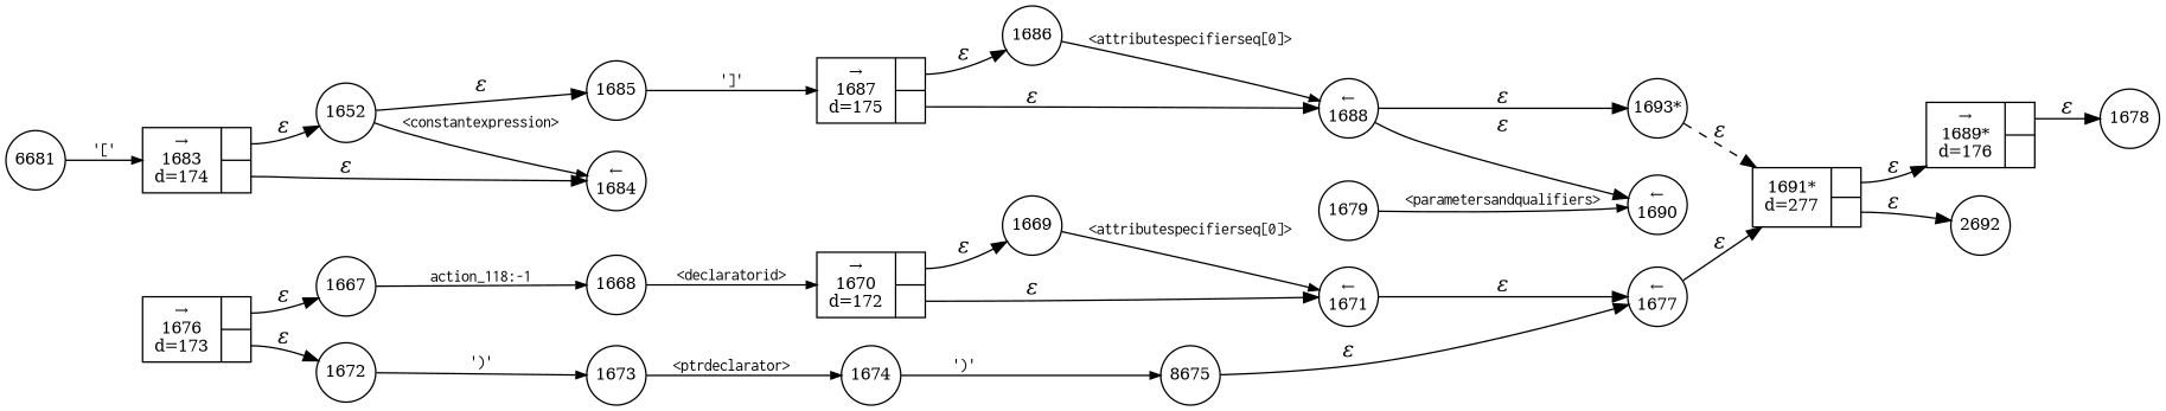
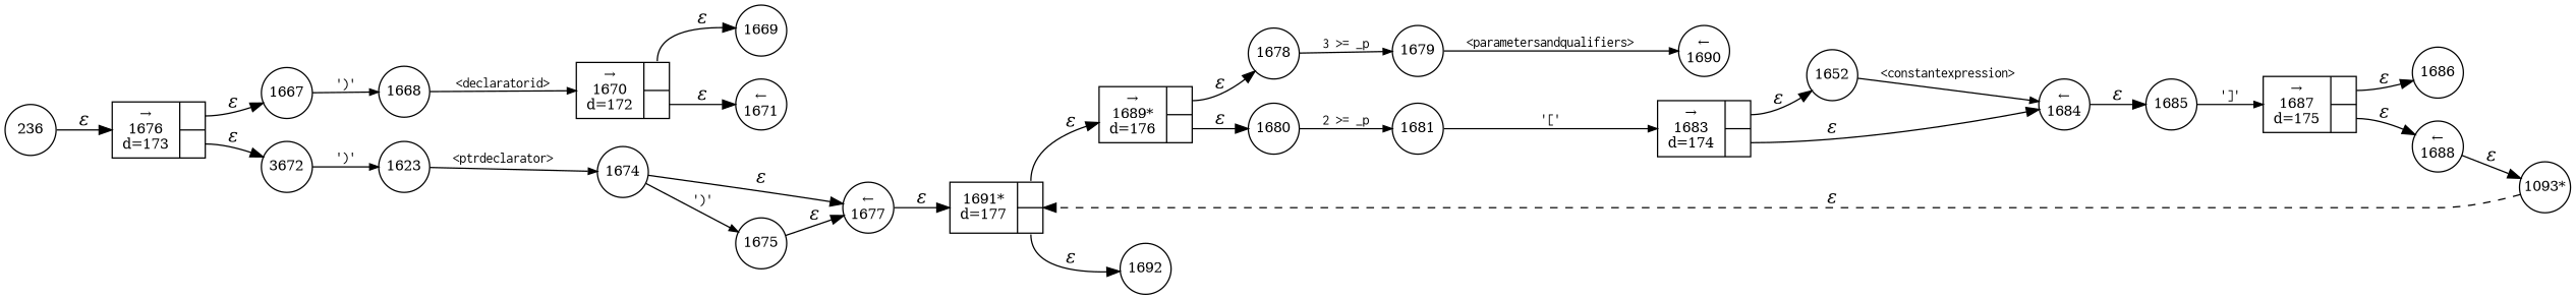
  digraph {
    rankdir=LR
    node [fixedsize=true fontsize=11 peripheries=1 shape=circle]
    edge [fontname="Times-Italic"]
    n1 [label=1667 width=.55]
    n2 [label=1668 width=.55]
    n3 [fixedsize=false label="{&rarr;\n1670\nd=172|{<p0>|<p1>}}" shape=record]
    n4 [label=1669 width=.55]
    n5 [label="&larr;\n1671" width=.55]
    n6 [label="&larr;\n1677" width=.55]
-   n7 [fixedsize=false label="{1691*\nd=277|{<p0>|<p1>}}" shape=record]
-   n8 [label=1672 width=.55]
-   n9 [label=1673 width=.55]
+   n7 [fixedsize=false label="{1691*\nd=177|{<p0>|<p1>}}" shape=record]
+   n8 [label=3672 width=.55]
+   n9 [label=1623 width=.55]
    n10 [label=1674 width=.55]
-   n11 [label=8675 width=.55]
+   n11 [label=1675 width=.55]
    n12 [fixedsize=false label="{&rarr;\n1676\nd=173|{<p0>|<p1>}}" shape=record]
    n13 [fixedsize=false label="{&rarr;\n1689*\nd=176|{<p0>|<p1>}}" shape=record]
-   n14 [label=2692 width=.55]
+   n14 [label=1692 width=.55]
    n15 [label=1678 width=.55]
    n16 [label=1679 width=.55]
    n17 [label="&larr;\n1690" width=.55]
-   n19 [label=6681 width=.55]
+   n18 [label=1680 width=.55]
+   n19 [label=1681 width=.55]
    n20 [fixedsize=false label="{&rarr;\n1683\nd=174|{<p0>|<p1>}}" shape=record]
    n21 [label=1652 width=.55]
    n22 [label="&larr;\n1684" width=.55]
    n23 [label=1685 width=.55]
    n24 [fixedsize=false label="{&rarr;\n1687\nd=175|{<p0>|<p1>}}" shape=record]
    n25 [label=1686 width=.55]
    n26 [label="&larr;\n1688" width=.55]
-   n27 [label="1693*" width=.55]
-   n1 -> n2 [arrowhead=normal arrowsize=.7 fontname=Courier fontsize=11 label="action_118:-1"]
+   n27 [label="1093*" width=.55]
+   n28 [label=236 width=.55]
+   n1 -> n2 [arrowhead=normal arrowsize=.7 fontname=Courier fontsize=11 label="')'"]
    n2 -> n3 [arrowhead=normal arrowsize=.7 fontname=Courier fontsize=11 label="<declaratorid>"]
    n3 -> n4 [label="&epsilon;" tailport=p0]
    n3 -> n5 [label="&epsilon;" tailport=p1]
-   n4 -> n5 [arrowhead=normal arrowsize=.7 fontname=Courier fontsize=11 label="<attributespecifierseq[0]>"]
-   n5 -> n6 [label="&epsilon;"]
+   n10 -> n6 [label="&epsilon;"]
    n6 -> n7 [label="&epsilon;"]
    n7 -> n13 [label="&epsilon;" tailport=p0]
    n7 -> n14 [label="&epsilon;" tailport=p1]
    n8 -> n9 [arrowhead=normal arrowsize=.7 fontname=Courier fontsize=11 label="')'"]
    n9 -> n10 [arrowhead=normal arrowsize=.7 fontname=Courier fontsize=11 label="<ptrdeclarator>"]
    n10 -> n11 [arrowhead=normal arrowsize=.7 fontname=Courier fontsize=11 label="')'"]
    n11 -> n6 [label="&epsilon;"]
    n12 -> n1 [label="&epsilon;" tailport=p0]
    n12 -> n8 [label="&epsilon;" tailport=p1]
    n13 -> n15 [label="&epsilon;" tailport=p0]
+   n13 -> n18 [label="&epsilon;" tailport=p1]
+   n15 -> n16 [arrowhead=normal arrowsize=.7 fontname=Courier fontsize=11 label="3 >= _p"]
    n16 -> n17 [arrowhead=normal arrowsize=.7 fontname=Courier fontsize=11 label="<parametersandqualifiers>"]
+   n18 -> n19 [arrowhead=normal arrowsize=.7 fontname=Courier fontsize=11 label="2 >= _p"]
    n19 -> n20 [arrowhead=normal arrowsize=.7 fontname=Courier fontsize=11 label="'['"]
    n20 -> n21 [label="&epsilon;" tailport=p0]
    n20 -> n22 [label="&epsilon;" tailport=p1]
    n21 -> n22 [arrowhead=normal arrowsize=.7 fontname=Courier fontsize=11 label="<constantexpression>"]
-   n21 -> n23 [label="&epsilon;"]
+   n22 -> n23 [label="&epsilon;"]
    n23 -> n24 [arrowhead=normal arrowsize=.7 fontname=Courier fontsize=11 label="']'"]
    n24 -> n25 [label="&epsilon;" tailport=p0]
    n24 -> n26 [label="&epsilon;" tailport=p1]
-   n25 -> n26 [arrowhead=normal arrowsize=.7 fontname=Courier fontsize=11 label="<attributespecifierseq[0]>"]
-   n26 -> n17 [label="&epsilon;"]
    n26 -> n27 [label="&epsilon;"]
    n27 -> n7 [label="&epsilon;" style=dashed]
+   n28 -> n12 [label="&epsilon;"]
  }
